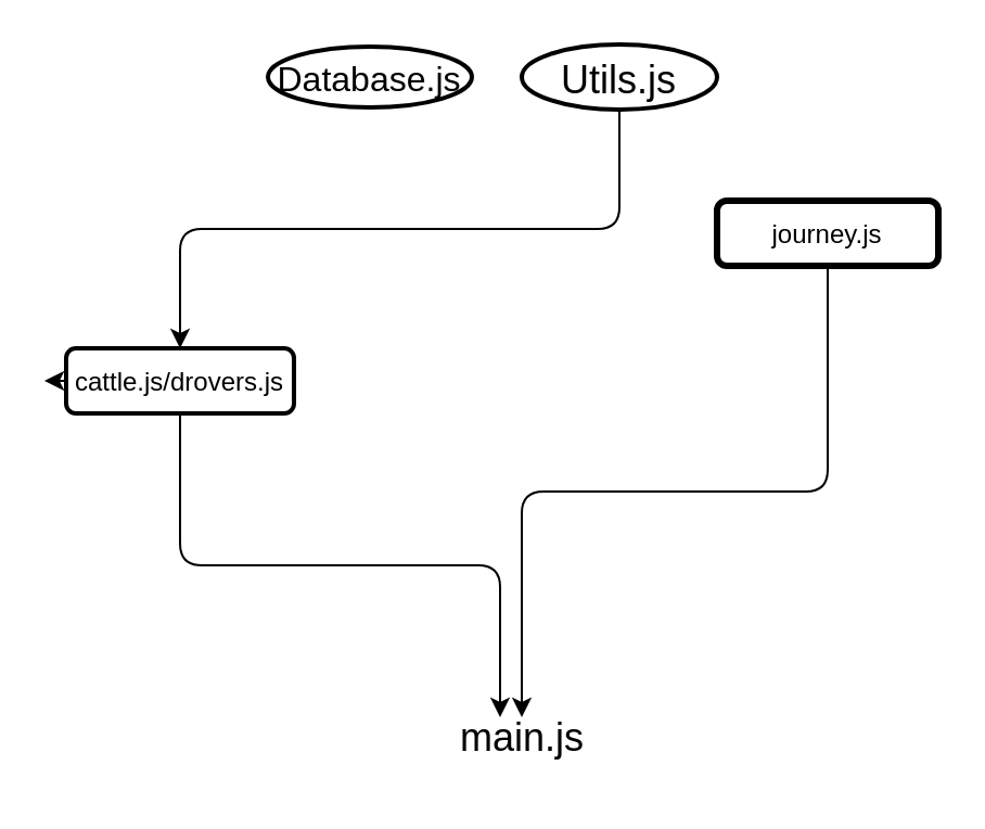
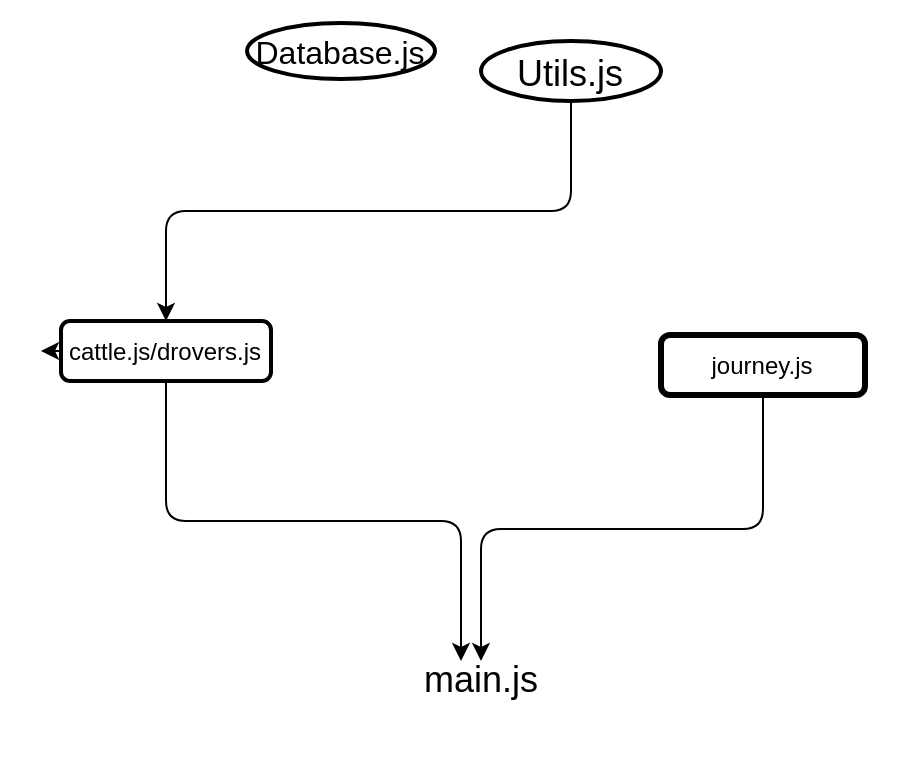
  <mxCell id="0" />
  <mxCell id="1" parent="0" />
- <mxCell id="2" value="Database.js" style="ellipse;fontSize=16;strokeWidth=2;perimeterSpacing=0;" vertex="1" parent="1"><mxGeometry x="123" y="21" width="94" height="28" as="geometry" /></mxCell>
+ <mxCell id="2" value="Database.js" style="ellipse;fontSize=16;strokeWidth=2;perimeterSpacing=0;" vertex="1" parent="1"><mxGeometry x="123" y="11" width="94" height="28" as="geometry" /></mxCell>
  <mxCell id="3" style="edgeStyle=none;html=1;fontSize=18;" edge="1" parent="1" source="4"><mxGeometry relative="1" as="geometry"><mxPoint x="20" y="175" as="targetPoint" /></mxGeometry></mxCell>
  <mxCell id="4" value="cattle.js/drovers.js" style="rounded=1;strokeWidth=2;" vertex="1" parent="1"><mxGeometry x="30" y="160" width="105" height="30" as="geometry" /></mxCell>
  <mxCell id="5" value="" style="edgeStyle=elbowEdgeStyle;elbow=vertical;" edge="1" source="4" parent="1"><mxGeometry relative="1" as="geometry"><mxPoint x="230" y="330" as="targetPoint" /></mxGeometry></mxCell>
  <mxCell id="6" value="Utils.js" style="ellipse;fontSize=18;strokeWidth=2;" vertex="1" parent="1"><mxGeometry x="240" y="20" width="90" height="30" as="geometry" /></mxCell>
- <mxCell id="7" value="journey.js" style="rounded=1;strokeWidth=3;" vertex="1" parent="1"><mxGeometry x="330" y="92" width="102" height="30" as="geometry" /></mxCell>
+ <mxCell id="7" value="journey.js" style="rounded=1;strokeWidth=3;" vertex="1" parent="1"><mxGeometry x="330" y="167" width="102" height="30" as="geometry" /></mxCell>
  <mxCell id="8" value="" style="edgeStyle=elbowEdgeStyle;elbow=vertical;" edge="1" source="6" target="4" parent="1"><mxGeometry relative="1" as="geometry" /></mxCell>
  <mxCell id="9" value="" style="edgeStyle=elbowEdgeStyle;elbow=vertical;" edge="1" source="7" parent="1"><mxGeometry relative="1" as="geometry"><mxPoint x="240" y="330" as="targetPoint" /></mxGeometry></mxCell>
  <mxCell id="10" value="main.js" style="text;html=1;align=center;verticalAlign=middle;resizable=0;points=[];autosize=1;strokeColor=none;fillColor=none;fontSize=18;" vertex="1" parent="1"><mxGeometry x="200" y="320" width="80" height="40" as="geometry" /></mxCell>
